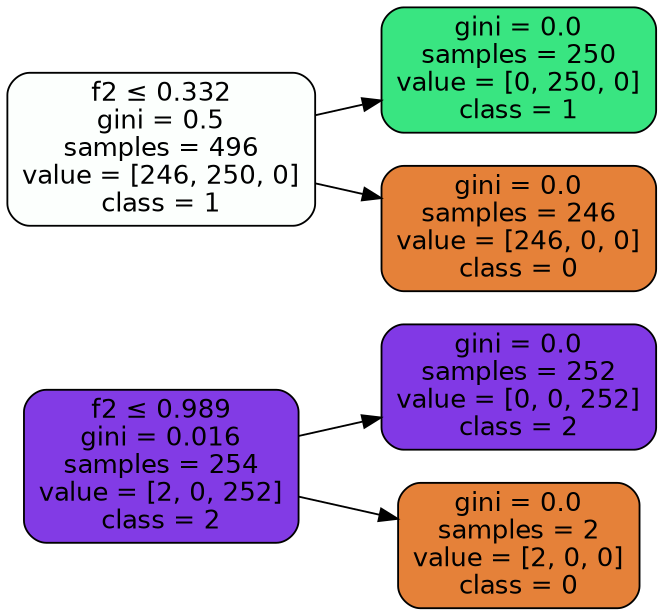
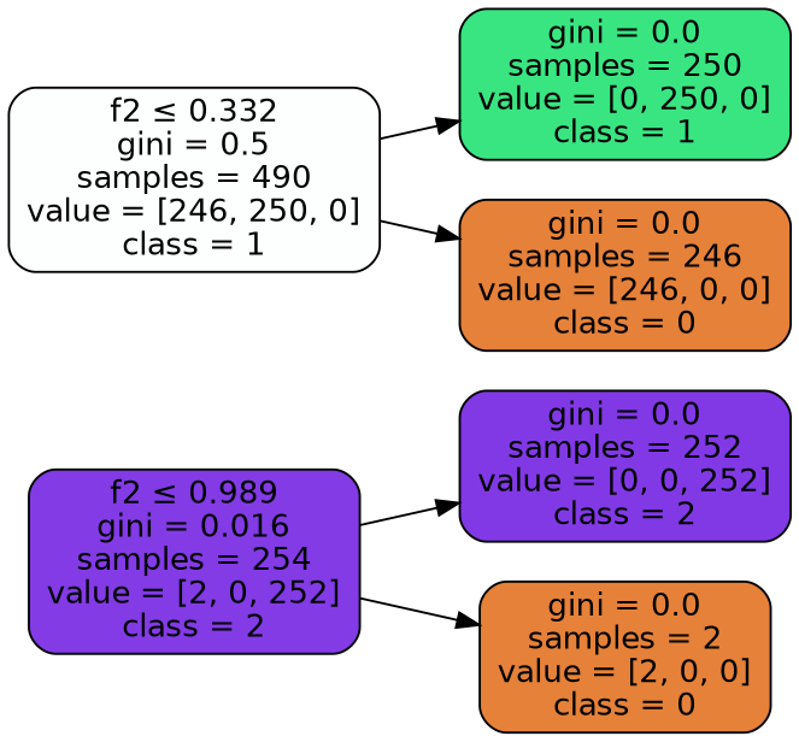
  digraph {
    rankdir=LR
    node [color=black fillcolor="#e58139" fontname=helvetica shape=box style="filled, rounded"]
    edge [fontname=helvetica]
    n1 [fillcolor="#823be5" label=<f2 &le; 0.989<br/>gini = 0.016<br/>samples = 254<br/>value = [2, 0, 252]<br/>class = 2>]
    n2 [fillcolor="#8139e5" label=<gini = 0.0<br/>samples = 252<br/>value = [0, 0, 252]<br/>class = 2>]
    n3 [label=<gini = 0.0<br/>samples = 2<br/>value = [2, 0, 0]<br/>class = 0>]
-   n4 [fillcolor="#fcfffd" label=<f2 &le; 0.332<br/>gini = 0.5<br/>samples = 496<br/>value = [246, 250, 0]<br/>class = 1>]
+   n4 [fillcolor="#fcfffd" label=<f2 &le; 0.332<br/>gini = 0.5<br/>samples = 490<br/>value = [246, 250, 0]<br/>class = 1>]
    n5 [fillcolor="#39e581" label=<gini = 0.0<br/>samples = 250<br/>value = [0, 250, 0]<br/>class = 1>]
    n6 [label=<gini = 0.0<br/>samples = 246<br/>value = [246, 0, 0]<br/>class = 0>]
    n1 -> n2
    n1 -> n3
    n4 -> n5
    n4 -> n6
  }
